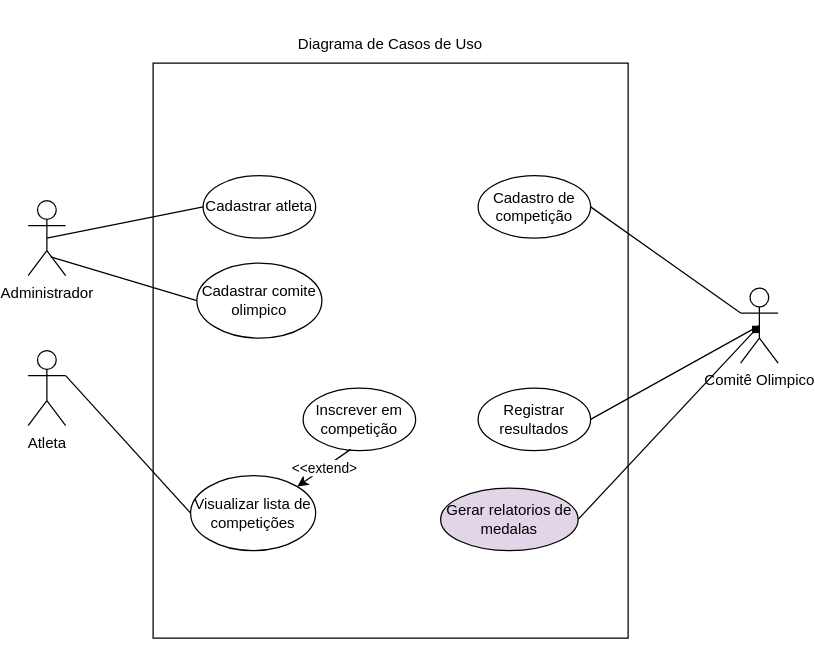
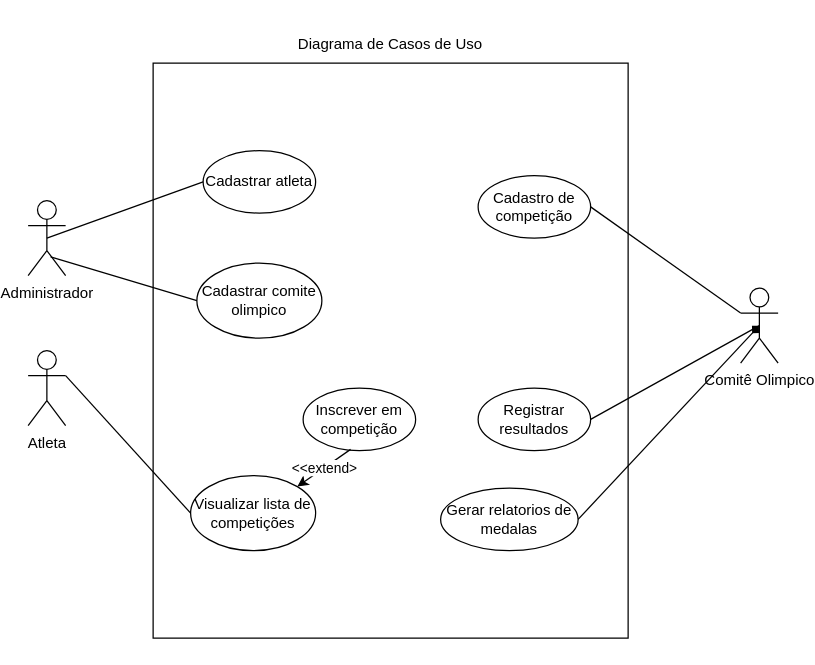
  <mxCell id="0" />
  <mxCell id="1" parent="0" />
  <mxCell id="2" value="Administrador" style="shape=umlActor;verticalLabelPosition=bottom;verticalAlign=top;html=1;" vertex="1" parent="1"><mxGeometry x="20" y="160" width="30" height="60" as="geometry" /></mxCell>
  <mxCell id="3" value="Atleta" style="shape=umlActor;verticalLabelPosition=bottom;verticalAlign=top;html=1;" vertex="1" parent="1"><mxGeometry x="20" y="280" width="30" height="60" as="geometry" /></mxCell>
  <mxCell id="4" value="Comitê Olimpico" style="shape=umlActor;verticalLabelPosition=bottom;verticalAlign=top;html=1;" vertex="1" parent="1"><mxGeometry x="590" y="230" width="30" height="60" as="geometry" /></mxCell>
  <mxCell id="5" value="" style="rounded=0;whiteSpace=wrap;html=1;" vertex="1" parent="1"><mxGeometry x="120" y="50" width="380" height="460" as="geometry" /></mxCell>
  <mxCell id="6" value="Cadastro de competição" style="ellipse;whiteSpace=wrap;html=1;" vertex="1" parent="1"><mxGeometry x="380" y="140" width="90" height="50" as="geometry" /></mxCell>
  <mxCell id="7" value="Inscrever em competição" style="ellipse;whiteSpace=wrap;html=1;" vertex="1" parent="1"><mxGeometry x="240" y="310" width="90" height="50" as="geometry" /></mxCell>
  <mxCell id="8" value="Registrar resultados" style="ellipse;whiteSpace=wrap;html=1;" vertex="1" parent="1"><mxGeometry x="380" y="310" width="90" height="50" as="geometry" /></mxCell>
  <mxCell id="9" value="" style="endArrow=none;html=1;rounded=0;entryX=0.5;entryY=0.5;entryDx=0;entryDy=0;entryPerimeter=0;exitX=1;exitY=0.5;exitDx=0;exitDy=0;" edge="1" parent="1" source="8" target="4"><mxGeometry width="50" height="50" relative="1" as="geometry"><mxPoint x="510" y="360" as="sourcePoint" /><mxPoint x="560" y="310" as="targetPoint" /></mxGeometry></mxCell>
  <mxCell id="10" value="" style="endArrow=none;html=1;rounded=0;entryX=0;entryY=0.333;entryDx=0;entryDy=0;entryPerimeter=0;exitX=1;exitY=0.5;exitDx=0;exitDy=0;" edge="1" parent="1" source="6" target="4"><mxGeometry width="50" height="50" relative="1" as="geometry"><mxPoint x="550" y="265" as="sourcePoint" /><mxPoint x="670" y="220" as="targetPoint" /></mxGeometry></mxCell>
  <mxCell id="11" value="" style="endArrow=none;html=1;rounded=0;entryX=0;entryY=0.5;entryDx=0;entryDy=0;exitX=1;exitY=0.333;exitDx=0;exitDy=0;exitPerimeter=0;" edge="1" parent="1" source="3" target="18"><mxGeometry width="50" height="50" relative="1" as="geometry"><mxPoint x="160" y="355" as="sourcePoint" /><mxPoint x="280" y="310" as="targetPoint" /></mxGeometry></mxCell>
- <mxCell id="12" value="Cadastrar atleta" style="ellipse;whiteSpace=wrap;html=1;" vertex="1" parent="1"><mxGeometry x="160" y="140" width="90" height="50" as="geometry" /></mxCell>
+ <mxCell id="12" value="Cadastrar atleta" style="ellipse;whiteSpace=wrap;html=1;" vertex="1" parent="1"><mxGeometry x="160" y="120" width="90" height="50" as="geometry" /></mxCell>
  <mxCell id="13" value="Cadastrar comite olimpico" style="ellipse;whiteSpace=wrap;html=1;" vertex="1" parent="1"><mxGeometry x="155" y="210" width="100" height="60" as="geometry" /></mxCell>
  <mxCell id="14" value="" style="endArrow=none;html=1;rounded=0;entryX=0;entryY=0.5;entryDx=0;entryDy=0;exitX=0.5;exitY=0.5;exitDx=0;exitDy=0;exitPerimeter=0;" edge="1" parent="1" source="2" target="12"><mxGeometry width="50" height="50" relative="1" as="geometry"><mxPoint x="130" y="275" as="sourcePoint" /><mxPoint x="250" y="230" as="targetPoint" /></mxGeometry></mxCell>
  <mxCell id="15" value="" style="endArrow=none;html=1;rounded=0;entryX=0;entryY=0.5;entryDx=0;entryDy=0;exitX=0.6;exitY=0.75;exitDx=0;exitDy=0;exitPerimeter=0;" edge="1" parent="1" source="2" target="13"><mxGeometry width="50" height="50" relative="1" as="geometry"><mxPoint x="70" y="245" as="sourcePoint" /><mxPoint x="190" y="200" as="targetPoint" /></mxGeometry></mxCell>
- <mxCell id="16" value="Gerar relatorios de medalas" style="ellipse;whiteSpace=wrap;html=1;fillColor=#e1d5e7;" vertex="1" parent="1"><mxGeometry x="350" y="390" width="110" height="50" as="geometry" /></mxCell>
+ <mxCell id="16" value="Gerar relatorios de medalas" style="ellipse;whiteSpace=wrap;html=1;" vertex="1" parent="1"><mxGeometry x="350" y="390" width="110" height="50" as="geometry" /></mxCell>
  <mxCell id="17" value="" style="endArrow=diamond;html=1;rounded=0;entryX=0.5;entryY=0.5;entryDx=0;entryDy=0;entryPerimeter=0;exitX=1;exitY=0.5;exitDx=0;exitDy=0;" edge="1" parent="1" source="16" target="4"><mxGeometry width="50" height="50" relative="1" as="geometry"><mxPoint x="640" y="435" as="sourcePoint" /><mxPoint x="760" y="390" as="targetPoint" /></mxGeometry></mxCell>
  <mxCell id="18" value="Visualizar lista de competições" style="ellipse;whiteSpace=wrap;html=1;" vertex="1" parent="1"><mxGeometry x="150" y="380" width="100" height="60" as="geometry" /></mxCell>
  <mxCell id="19" value="&amp;lt;&amp;lt;extend&amp;gt;" style="endArrow=classic;html=1;rounded=0;entryX=1;entryY=0;entryDx=0;entryDy=0;exitX=0.422;exitY=0.98;exitDx=0;exitDy=0;endFill=1;exitPerimeter=0;" edge="1" parent="1" source="7" target="18"><mxGeometry width="50" height="50" relative="1" as="geometry"><mxPoint x="280" y="410" as="sourcePoint" /><mxPoint x="369" y="442" as="targetPoint" /></mxGeometry></mxCell>
  <mxCell id="20" value="Diagrama de Casos de Uso" style="text;html=1;whiteSpace=wrap;strokeColor=none;fillColor=none;align=center;verticalAlign=middle;rounded=0;" vertex="1" parent="1"><mxGeometry x="205" y="20" width="210" height="30" as="geometry" /></mxCell>
